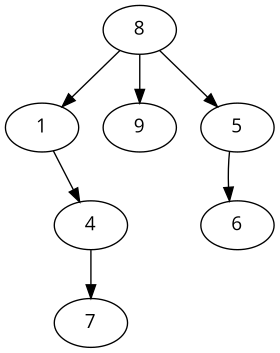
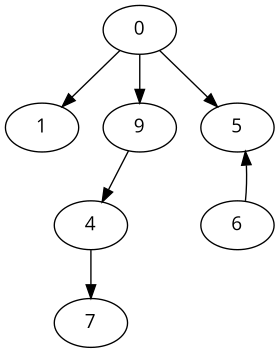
  digraph {
    fontname="Open Sans"
    node [fontname="Open Sans"]
    edge [fontname="Open Sans"]
-   0 [label=8]
+   0
    1
    n3 [label=9]
    5
    4
    6
    7
    0 -> 1
    0 -> n3
    0 -> 5
-   1 -> 4
-   5 -> 6
+   n3 -> 4
+   6 -> 5
    4 -> 7
  }
